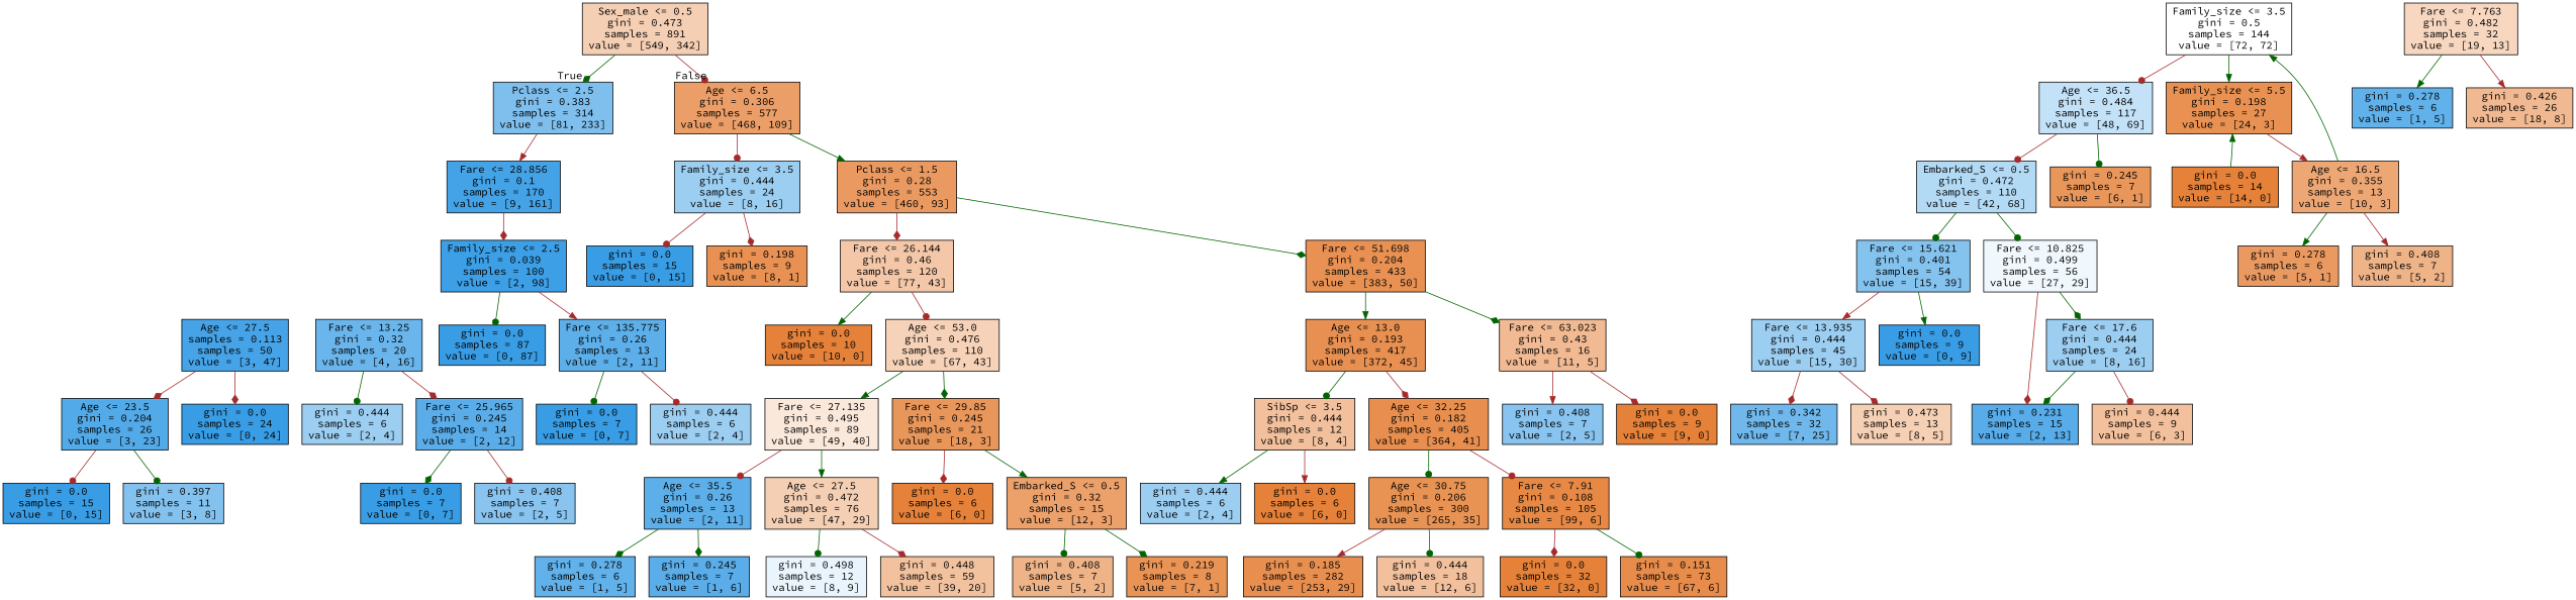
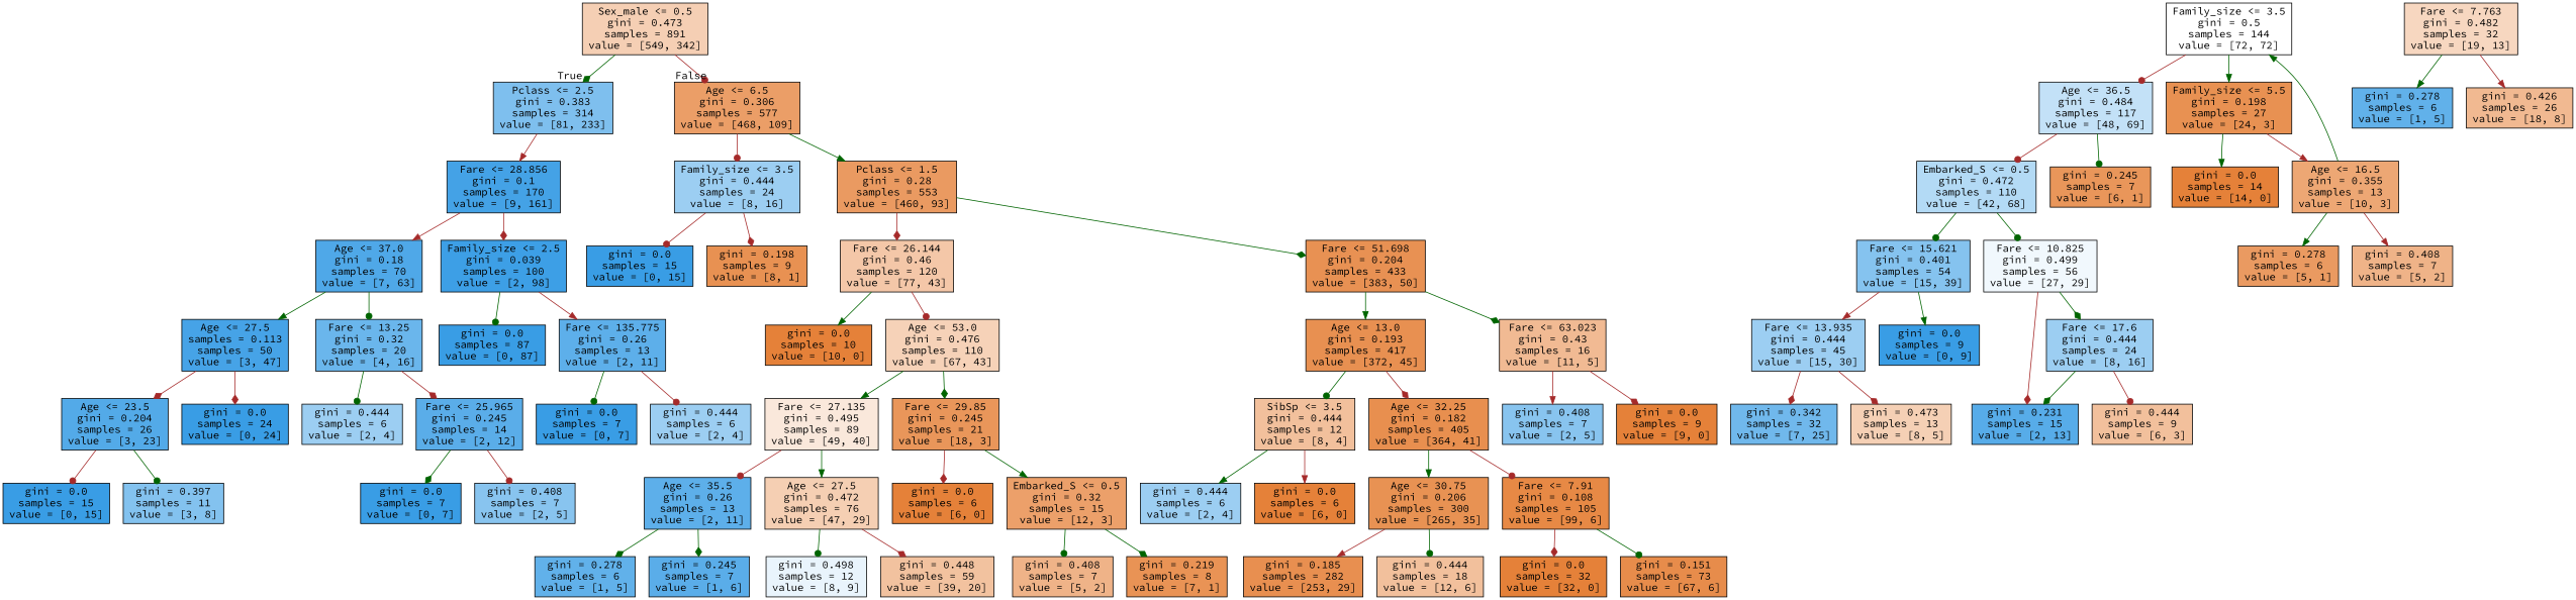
  digraph {
    fontname="Source Code Pro"
    node [color=black fillcolor="#399de5" fontname="Source Code Pro" shape=box style=filled]
    edge [arrowhead=dot color=darkgreen fontname="Source Code Pro"]
    n1 [fillcolor="#f5cfb4" label="Sex_male <= 0.5\ngini = 0.473\nsamples = 891\nvalue = [549, 342]"]
    n2 [fillcolor="#7ebfee" label="Pclass <= 2.5\ngini = 0.383\nsamples = 314\nvalue = [81, 233]"]
    n3 [fillcolor="#eb9e67" label="Age <= 6.5\ngini = 0.306\nsamples = 577\nvalue = [468, 109]"]
    n4 [fillcolor="#44a2e6" label="Fare <= 28.856\ngini = 0.1\nsamples = 170\nvalue = [9, 161]"]
    n5 [fillcolor="#9ccef2" label="Family_size <= 3.5\ngini = 0.444\nsamples = 24\nvalue = [8, 16]"]
    n6 [fillcolor="#ea9a61" label="Pclass <= 1.5\ngini = 0.28\nsamples = 553\nvalue = [460, 93]"]
+   n7 [fillcolor="#4fa8e8" label="Age <= 37.0\ngini = 0.18\nsamples = 70\nvalue = [7, 63]"]
    n8 [fillcolor="#3d9fe6" label="Family_size <= 2.5\ngini = 0.039\nsamples = 100\nvalue = [2, 98]"]
    n9 [fillcolor="#ffffff" label="Family_size <= 3.5\ngini = 0.5\nsamples = 144\nvalue = [72, 72]"]
    n10 [fillcolor="#c3e1f7" label="Age <= 36.5\ngini = 0.484\nsamples = 117\nvalue = [48, 69]"]
    n11 [fillcolor="#e89152" label="Family_size <= 5.5\ngini = 0.198\nsamples = 27\nvalue = [24, 3]"]
    n12 [fillcolor="#46a3e7" label="Age <= 27.5\nsamples = 0.113\nsamples = 50\nvalue = [3, 47]"]
    n13 [fillcolor="#6ab6ec" label="Fare <= 13.25\ngini = 0.32\nsamples = 20\nvalue = [4, 16]"]
    n14 [label="gini = 0.0\nsamples = 87\nvalue = [0, 87]"]
    n15 [fillcolor="#5dafea" label="Fare <= 135.775\ngini = 0.26\nsamples = 13\nvalue = [2, 11]"]
    n16 [fillcolor="#53aae8" label="Age <= 23.5\ngini = 0.204\nsamples = 26\nvalue = [3, 23]"]
    n17 [label="gini = 0.0\nsamples = 24\nvalue = [0, 24]"]
    n18 [fillcolor="#9ccef2" label="gini = 0.444\nsamples = 6\nvalue = [2, 4]"]
    n19 [fillcolor="#5aade9" label="Fare <= 25.965\ngini = 0.245\nsamples = 14\nvalue = [2, 12]"]
    n20 [label="gini = 0.0\nsamples = 15\nvalue = [0, 15]"]
    n21 [fillcolor="#83c2ef" label="gini = 0.397\nsamples = 11\nvalue = [3, 8]"]
    n22 [label="gini = 0.0\nsamples = 7\nvalue = [0, 7]"]
    n23 [fillcolor="#88c4ef" label="gini = 0.408\nsamples = 7\nvalue = [2, 5]"]
    n24 [label="gini = 0.0\nsamples = 7\nvalue = [0, 7]"]
    n25 [fillcolor="#9ccef2" label="gini = 0.444\nsamples = 6\nvalue = [2, 4]"]
    n26 [fillcolor="#b3daf5" label="Embarked_S <= 0.5\ngini = 0.472\nsamples = 110\nvalue = [42, 68]"]
    n27 [fillcolor="#e9965a" label="gini = 0.245\nsamples = 7\nvalue = [6, 1]"]
    n28 [fillcolor="#e58139" label="gini = 0.0\nsamples = 14\nvalue = [14, 0]"]
    n29 [fillcolor="#eda774" label="Age <= 16.5\ngini = 0.355\nsamples = 13\nvalue = [10, 3]"]
    n30 [fillcolor="#85c3ef" label="Fare <= 15.621\ngini = 0.401\nsamples = 54\nvalue = [15, 39]"]
    n31 [fillcolor="#f1f8fd" label="Fare <= 10.825\ngini = 0.499\nsamples = 56\nvalue = [27, 29]"]
    n32 [fillcolor="#9ccef2" label="Fare <= 13.935\ngini = 0.444\nsamples = 45\nvalue = [15, 30]"]
    n33 [label="gini = 0.0\nsamples = 9\nvalue = [0, 9]"]
    n34 [fillcolor="#9ccef2" label="Fare <= 17.6\ngini = 0.444\nsamples = 24\nvalue = [8, 16]"]
    n35 [fillcolor="#57ace9" label="gini = 0.231\nsamples = 15\nvalue = [2, 13]"]
    n36 [fillcolor="#70b8ec" label="gini = 0.342\nsamples = 32\nvalue = [7, 25]"]
    n37 [fillcolor="#f5d0b5" label="gini = 0.473\nsamples = 13\nvalue = [8, 5]"]
    n38 [fillcolor="#f7d7c0" label="Fare <= 7.763\ngini = 0.482\nsamples = 32\nvalue = [19, 13]"]
    n39 [fillcolor="#61b1ea" label="gini = 0.278\nsamples = 6\nvalue = [1, 5]"]
    n40 [fillcolor="#f1b991" label="gini = 0.426\nsamples = 26\nvalue = [18, 8]"]
    n41 [fillcolor="#f2c09c" label="gini = 0.444\nsamples = 9\nvalue = [6, 3]"]
    n42 [fillcolor="#ea9a61" label="gini = 0.278\nsamples = 6\nvalue = [5, 1]"]
    n43 [fillcolor="#efb388" label="gini = 0.408\nsamples = 7\nvalue = [5, 2]"]
    n44 [label="gini = 0.0\nsamples = 15\nvalue = [0, 15]"]
    n45 [fillcolor="#e89152" label="gini = 0.198\nsamples = 9\nvalue = [8, 1]"]
    n46 [fillcolor="#f4c7a8" label="Fare <= 26.144\ngini = 0.46\nsamples = 120\nvalue = [77, 43]"]
    n47 [fillcolor="#e89153" label="Fare <= 51.698\ngini = 0.204\nsamples = 433\nvalue = [383, 50]"]
    n48 [fillcolor="#e58139" label="gini = 0.0\nsamples = 10\nvalue = [10, 0]"]
    n49 [fillcolor="#f6d2b8" label="Age <= 53.0\ngini = 0.476\nsamples = 110\nvalue = [67, 43]"]
    n50 [fillcolor="#e89051" label="Age <= 13.0\ngini = 0.193\nsamples = 417\nvalue = [372, 45]"]
    n51 [fillcolor="#f1ba93" label="Fare <= 63.023\ngini = 0.43\nsamples = 16\nvalue = [11, 5]"]
    n52 [fillcolor="#fae8db" label="Fare <= 27.135\ngini = 0.495\nsamples = 89\nvalue = [49, 40]"]
    n53 [fillcolor="#e9965a" label="Fare <= 29.85\ngini = 0.245\nsamples = 21\nvalue = [18, 3]"]
    n54 [fillcolor="#5dafea" label="Age <= 35.5\ngini = 0.26\nsamples = 13\nvalue = [2, 11]"]
    n55 [fillcolor="#f5cfb3" label="Age <= 27.5\ngini = 0.472\nsamples = 76\nvalue = [47, 29]"]
    n56 [fillcolor="#e58139" label="gini = 0.0\nsamples = 6\nvalue = [6, 0]"]
    n57 [fillcolor="#eca06a" label="Embarked_S <= 0.5\ngini = 0.32\nsamples = 15\nvalue = [12, 3]"]
    n58 [fillcolor="#61b1ea" label="gini = 0.278\nsamples = 6\nvalue = [1, 5]"]
    n59 [fillcolor="#5aade9" label="gini = 0.245\nsamples = 7\nvalue = [1, 6]"]
    n60 [fillcolor="#e9f4fc" label="gini = 0.498\nsamples = 12\nvalue = [8, 9]"]
    n61 [fillcolor="#f2c29f" label="gini = 0.448\nsamples = 59\nvalue = [39, 20]"]
    n62 [fillcolor="#efb388" label="gini = 0.408\nsamples = 7\nvalue = [5, 2]"]
    n63 [fillcolor="#e99355" label="gini = 0.219\nsamples = 8\nvalue = [7, 1]"]
    n64 [fillcolor="#f2c09c" label="SibSp <= 3.5\ngini = 0.444\nsamples = 12\nvalue = [8, 4]"]
    n65 [fillcolor="#e88f4f" label="Age <= 32.25\ngini = 0.182\nsamples = 405\nvalue = [364, 41]"]
    n66 [fillcolor="#88c4ef" label="gini = 0.408\nsamples = 7\nvalue = [2, 5]"]
    n67 [fillcolor="#e58139" label="gini = 0.0\nsamples = 9\nvalue = [9, 0]"]
    n68 [fillcolor="#9ccef2" label="gini = 0.444\nsamples = 6\nvalue = [2, 4]"]
    n69 [fillcolor="#e58139" label="gini = 0.0\nsamples = 6\nvalue = [6, 0]"]
    n70 [fillcolor="#e89253" label="Age <= 30.75\ngini = 0.206\nsamples = 300\nvalue = [265, 35]"]
    n71 [fillcolor="#e78945" label="Fare <= 7.91\ngini = 0.108\nsamples = 105\nvalue = [99, 6]"]
    n72 [fillcolor="#e88f50" label="gini = 0.185\nsamples = 282\nvalue = [253, 29]"]
    n73 [fillcolor="#f2c09c" label="gini = 0.444\nsamples = 18\nvalue = [12, 6]"]
    n74 [fillcolor="#e58139" label="gini = 0.0\nsamples = 32\nvalue = [32, 0]"]
    n75 [fillcolor="#e78c4b" label="gini = 0.151\nsamples = 73\nvalue = [67, 6]"]
    n1 -> n2 [arrowhead=diamond headlabel=True labelangle=45 labeldistance=2.5]
    n1 -> n3 [color=brown headlabel=False labelangle=-45 labeldistance=2.5]
    n2 -> n4 [arrowhead=normal color=brown]
    n3 -> n5 [color=brown]
    n3 -> n6 [arrowhead=normal]
+   n4 -> n7 [arrowhead=normal color=brown]
    n4 -> n8 [arrowhead=diamond color=brown]
    n5 -> n44 [color=brown]
    n5 -> n45 [arrowhead=diamond color=brown]
    n6 -> n46 [arrowhead=diamond color=brown]
    n6 -> n47 [arrowhead=diamond]
+   n7 -> n12 [arrowhead=normal]
+   n7 -> n13
    n8 -> n14
    n8 -> n15 [arrowhead=normal color=brown]
    n9 -> n10 [color=brown]
    n9 -> n11 [arrowhead=normal]
    n10 -> n26 [color=brown]
    n10 -> n27
-   n28 -> n11 [arrowhead=normal]
+   n11 -> n28 [arrowhead=normal]
    n11 -> n29 [arrowhead=normal color=brown]
    n12 -> n16 [arrowhead=diamond color=brown]
    n12 -> n17 [arrowhead=diamond color=brown]
    n13 -> n18
    n13 -> n19 [arrowhead=diamond color=brown]
    n15 -> n24
    n15 -> n25 [color=brown]
    n16 -> n20 [color=brown]
    n16 -> n21
    n19 -> n22 [arrowhead=diamond]
    n19 -> n23 [color=brown]
    n26 -> n30
    n26 -> n31
    n29 -> n9 [arrowhead=normal]
    n29 -> n42 [arrowhead=normal]
    n29 -> n43 [arrowhead=normal color=brown]
    n30 -> n32 [arrowhead=normal color=brown]
    n30 -> n33 [arrowhead=normal]
    n31 -> n34 [arrowhead=diamond]
    n31 -> n35 [arrowhead=diamond color=brown]
    n32 -> n36 [arrowhead=diamond color=brown]
    n32 -> n37 [arrowhead=diamond color=brown]
    n34 -> n35 [arrowhead=diamond]
    n34 -> n41 [color=brown]
    n38 -> n39 [arrowhead=normal]
    n38 -> n40 [arrowhead=normal color=brown]
    n46 -> n48 [arrowhead=normal]
    n46 -> n49 [color=brown]
    n47 -> n50 [arrowhead=normal]
    n47 -> n51 [arrowhead=diamond]
    n49 -> n52 [arrowhead=normal]
    n49 -> n53 [arrowhead=diamond]
    n50 -> n64
    n50 -> n65 [arrowhead=diamond color=brown]
    n51 -> n66 [arrowhead=normal color=brown]
    n51 -> n67 [arrowhead=diamond color=brown]
    n52 -> n54 [color=brown]
    n52 -> n55 [arrowhead=normal]
    n53 -> n56 [arrowhead=diamond color=brown]
    n53 -> n57 [arrowhead=normal]
    n54 -> n58 [arrowhead=diamond]
    n54 -> n59 [arrowhead=diamond]
    n55 -> n60
    n55 -> n61 [arrowhead=diamond color=brown]
    n57 -> n62
    n57 -> n63 [arrowhead=diamond]
    n64 -> n68 [arrowhead=normal]
    n64 -> n69 [arrowhead=normal color=brown]
-   n65 -> n70
+   n65 -> n70 [arrowhead=normal]
    n65 -> n71 [color=brown]
    n70 -> n72 [arrowhead=normal color=brown]
    n70 -> n73
    n71 -> n74 [arrowhead=diamond color=brown]
    n71 -> n75
  }
